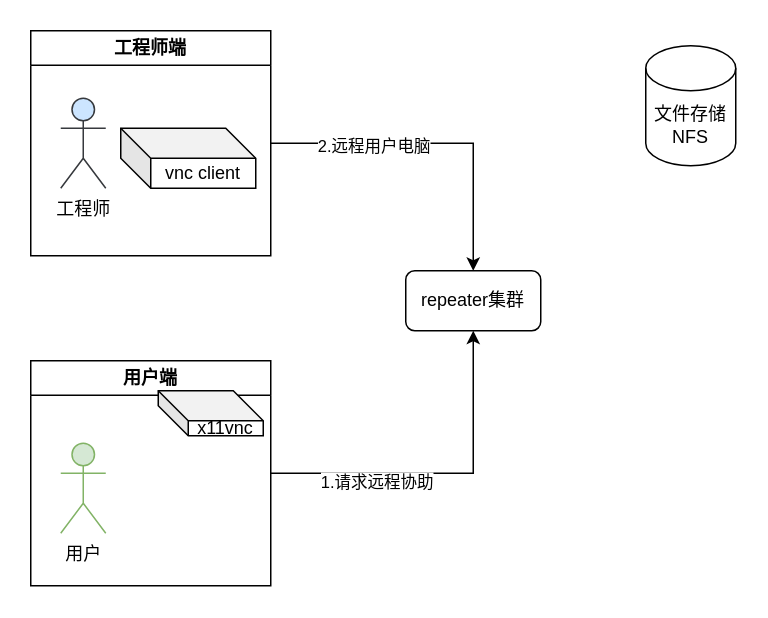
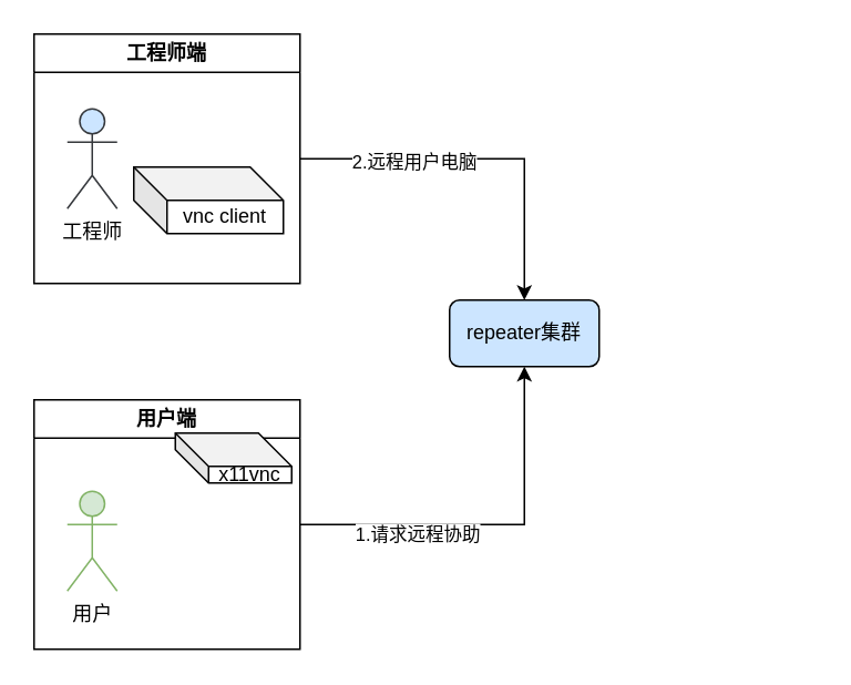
  <mxCell id="0" />
  <mxCell id="1" parent="0" />
- <mxCell id="2" value="repeater集群" style="rounded=1;whiteSpace=wrap;html=1;" vertex="1" parent="1"><mxGeometry x="270" y="180" width="90" height="40" as="geometry" /></mxCell>
+ <mxCell id="2" value="repeater集群" style="rounded=1;whiteSpace=wrap;html=1;fillColor=#cce5ff;" vertex="1" parent="1"><mxGeometry x="270" y="180" width="90" height="40" as="geometry" /></mxCell>
  <mxCell id="3" style="edgeStyle=orthogonalEdgeStyle;rounded=0;orthogonalLoop=1;jettySize=auto;html=1;exitX=1;exitY=0.5;exitDx=0;exitDy=0;" edge="1" parent="1" source="11" target="2"><mxGeometry relative="1" as="geometry"><Array as="points"><mxPoint x="315" y="95" /></Array></mxGeometry></mxCell>
  <mxCell id="4" value="2.远程用户电脑" style="edgeLabel;html=1;align=center;verticalAlign=middle;resizable=0;points=[];" vertex="1" connectable="0" parent="3"><mxGeometry x="-0.385" y="-1" relative="1" as="geometry"><mxPoint as="offset" /></mxGeometry></mxCell>
  <mxCell id="5" style="edgeStyle=orthogonalEdgeStyle;rounded=0;orthogonalLoop=1;jettySize=auto;html=1;entryX=0.5;entryY=1;entryDx=0;entryDy=0;exitX=1;exitY=0.5;exitDx=0;exitDy=0;" edge="1" parent="1" source="8" target="2"><mxGeometry relative="1" as="geometry" /></mxCell>
  <mxCell id="6" value="1.请求远程协助" style="edgeLabel;html=1;align=center;verticalAlign=middle;resizable=0;points=[];" vertex="1" connectable="0" parent="5"><mxGeometry x="-0.508" y="-4" relative="1" as="geometry"><mxPoint x="13" y="1" as="offset" /></mxGeometry></mxCell>
- <mxCell id="7" value="文件存储NFS" style="shape=cylinder3;whiteSpace=wrap;html=1;boundedLbl=1;backgroundOutline=1;size=15;" vertex="1" parent="1"><mxGeometry x="430" y="30" width="60" height="80" as="geometry" /></mxCell>
  <mxCell id="8" value="用户端" style="swimlane;whiteSpace=wrap;html=1;" vertex="1" parent="1"><mxGeometry x="20" y="240" width="160" height="150" as="geometry" /></mxCell>
  <mxCell id="9" value="用户" style="shape=umlActor;verticalLabelPosition=bottom;verticalAlign=top;html=1;outlineConnect=0;fillColor=#d5e8d4;strokeColor=#82b366;" vertex="1" parent="8"><mxGeometry x="20" y="55" width="30" height="60" as="geometry" /></mxCell>
  <mxCell id="10" value="x11vnc" style="shape=cube;whiteSpace=wrap;html=1;boundedLbl=1;backgroundOutline=1;darkOpacity=0.05;darkOpacity2=0.1;" vertex="1" parent="8"><mxGeometry x="85" y="20" width="70" height="30" as="geometry" /></mxCell>
  <mxCell id="11" value="工程师端" style="swimlane;whiteSpace=wrap;html=1;" vertex="1" parent="1"><mxGeometry x="20" y="20" width="160" height="150" as="geometry" /></mxCell>
  <mxCell id="12" value="工程师" style="shape=umlActor;verticalLabelPosition=bottom;verticalAlign=top;html=1;outlineConnect=0;fillColor=#cce5ff;strokeColor=#36393d;" vertex="1" parent="11"><mxGeometry x="20" y="45" width="30" height="60" as="geometry" /></mxCell>
- <mxCell id="13" value="vnc client" style="shape=cube;whiteSpace=wrap;html=1;boundedLbl=1;backgroundOutline=1;darkOpacity=0.05;darkOpacity2=0.1;" vertex="1" parent="11"><mxGeometry x="60" y="65" width="90" height="40" as="geometry" /></mxCell>
+ <mxCell id="13" value="vnc client" style="shape=cube;whiteSpace=wrap;html=1;boundedLbl=1;backgroundOutline=1;darkOpacity=0.05;darkOpacity2=0.1;" vertex="1" parent="11"><mxGeometry x="60" y="80" width="90" height="40" as="geometry" /></mxCell>
